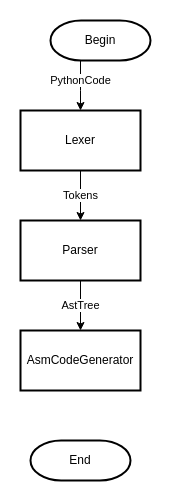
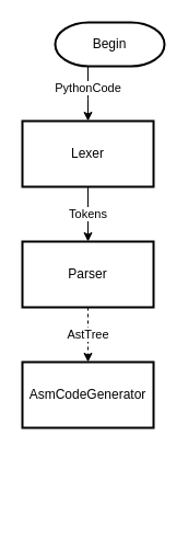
  <mxCell id="0" />
  <mxCell id="1" parent="0" />
  <mxCell id="2" value="PythonCode" style="edgeStyle=orthogonalEdgeStyle;rounded=0;orthogonalLoop=1;jettySize=auto;html=1;" edge="1" parent="1" source="3" target="5"><mxGeometry x="-0.2" relative="1" as="geometry"><Array as="points"><mxPoint x="80" y="90" /><mxPoint x="80" y="90" /></Array><mxPoint as="offset" /></mxGeometry></mxCell>
  <mxCell id="3" value="Begin" style="strokeWidth=2;html=1;shape=mxgraph.flowchart.terminator;whiteSpace=wrap;" vertex="1" parent="1"><mxGeometry x="50" y="20" width="100" height="40" as="geometry" /></mxCell>
  <mxCell id="4" value="Tokens" style="edgeStyle=orthogonalEdgeStyle;rounded=0;orthogonalLoop=1;jettySize=auto;html=1;" edge="1" parent="1" source="5" target="7"><mxGeometry relative="1" as="geometry"><Array as="points"><mxPoint x="80" y="200" /><mxPoint x="80" y="200" /></Array><mxPoint as="offset" /></mxGeometry></mxCell>
  <mxCell id="5" value="Lexer" style="whiteSpace=wrap;html=1;strokeWidth=2;" vertex="1" parent="1"><mxGeometry x="20" y="110" width="120" height="60" as="geometry" /></mxCell>
- <mxCell id="6" value="AstTree" style="edgeStyle=orthogonalEdgeStyle;rounded=0;orthogonalLoop=1;jettySize=auto;html=1;" edge="1" parent="1" source="7" target="8"><mxGeometry relative="1" as="geometry" /></mxCell>
+ <mxCell id="6" value="AstTree" style="edgeStyle=orthogonalEdgeStyle;rounded=0;orthogonalLoop=1;jettySize=auto;html=1;dashed=1;" edge="1" parent="1" source="7" target="8"><mxGeometry relative="1" as="geometry" /></mxCell>
  <mxCell id="7" value="Parser" style="whiteSpace=wrap;html=1;strokeWidth=2;" vertex="1" parent="1"><mxGeometry x="20" y="220" width="120" height="60" as="geometry" /></mxCell>
  <mxCell id="8" value="AsmCodeGenerator" style="whiteSpace=wrap;html=1;strokeWidth=2;" vertex="1" parent="1"><mxGeometry x="20" y="330" width="120" height="60" as="geometry" /></mxCell>
- <mxCell id="9" value="End" style="strokeWidth=2;html=1;shape=mxgraph.flowchart.terminator;whiteSpace=wrap;" vertex="1" parent="1"><mxGeometry x="30" y="440" width="100" height="40" as="geometry" /></mxCell>
